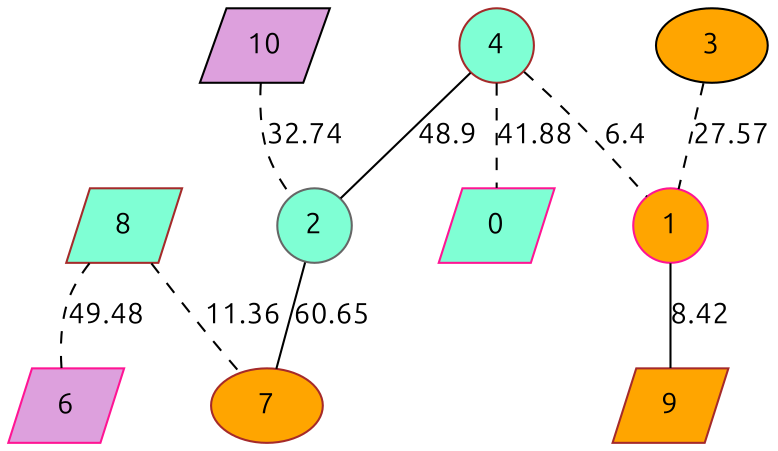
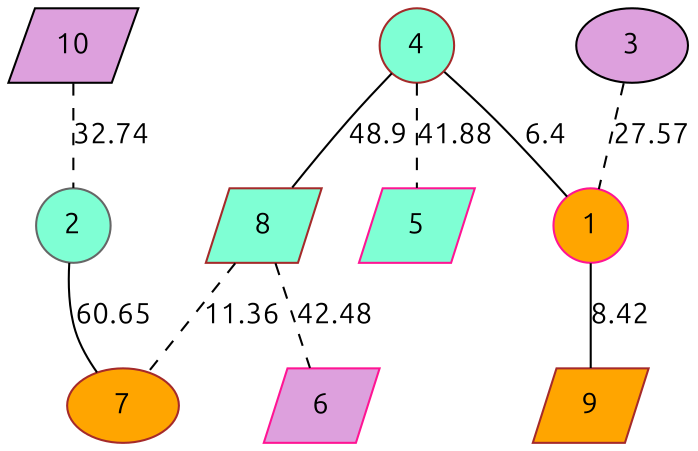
  graph {
    fontname=Ubuntu
    node [color=brown fillcolor=aquamarine fontname=Ubuntu shape=parallelogram style=filled]
    edge [fontname=Ubuntu style=dashed]
    2 [color=gray40 shape=circle]
    7 [fillcolor=orange shape=ellipse]
    4 [shape=circle]
-   5 [color=deeppink label=0]
+   5 [color=deeppink]
    1 [color=deeppink fillcolor=orange shape=circle]
    9 [fillcolor=orange]
    8
    6 [color=deeppink fillcolor=plum]
    10 [color=black fillcolor=plum]
-   3 [color=black fillcolor=orange shape=ellipse]
+   3 [color=black fillcolor=plum shape=ellipse]
    2 -- 7 [label=60.65 style=solid]
-   4 -- 2 [label=48.9 style=solid]
+   4 -- 8 [label=48.9 style=solid]
    4 -- 5 [label=41.88]
-   4 -- 1 [label=6.4]
+   4 -- 1 [label=6.4 style=solid]
    1 -- 9 [label=8.42 style=solid]
    8 -- 7 [label=11.36]
-   8 -- 6 [label=49.48]
+   8 -- 6 [label=42.48]
    10 -- 2 [label=32.74]
    3 -- 1 [label=27.57]
  }
